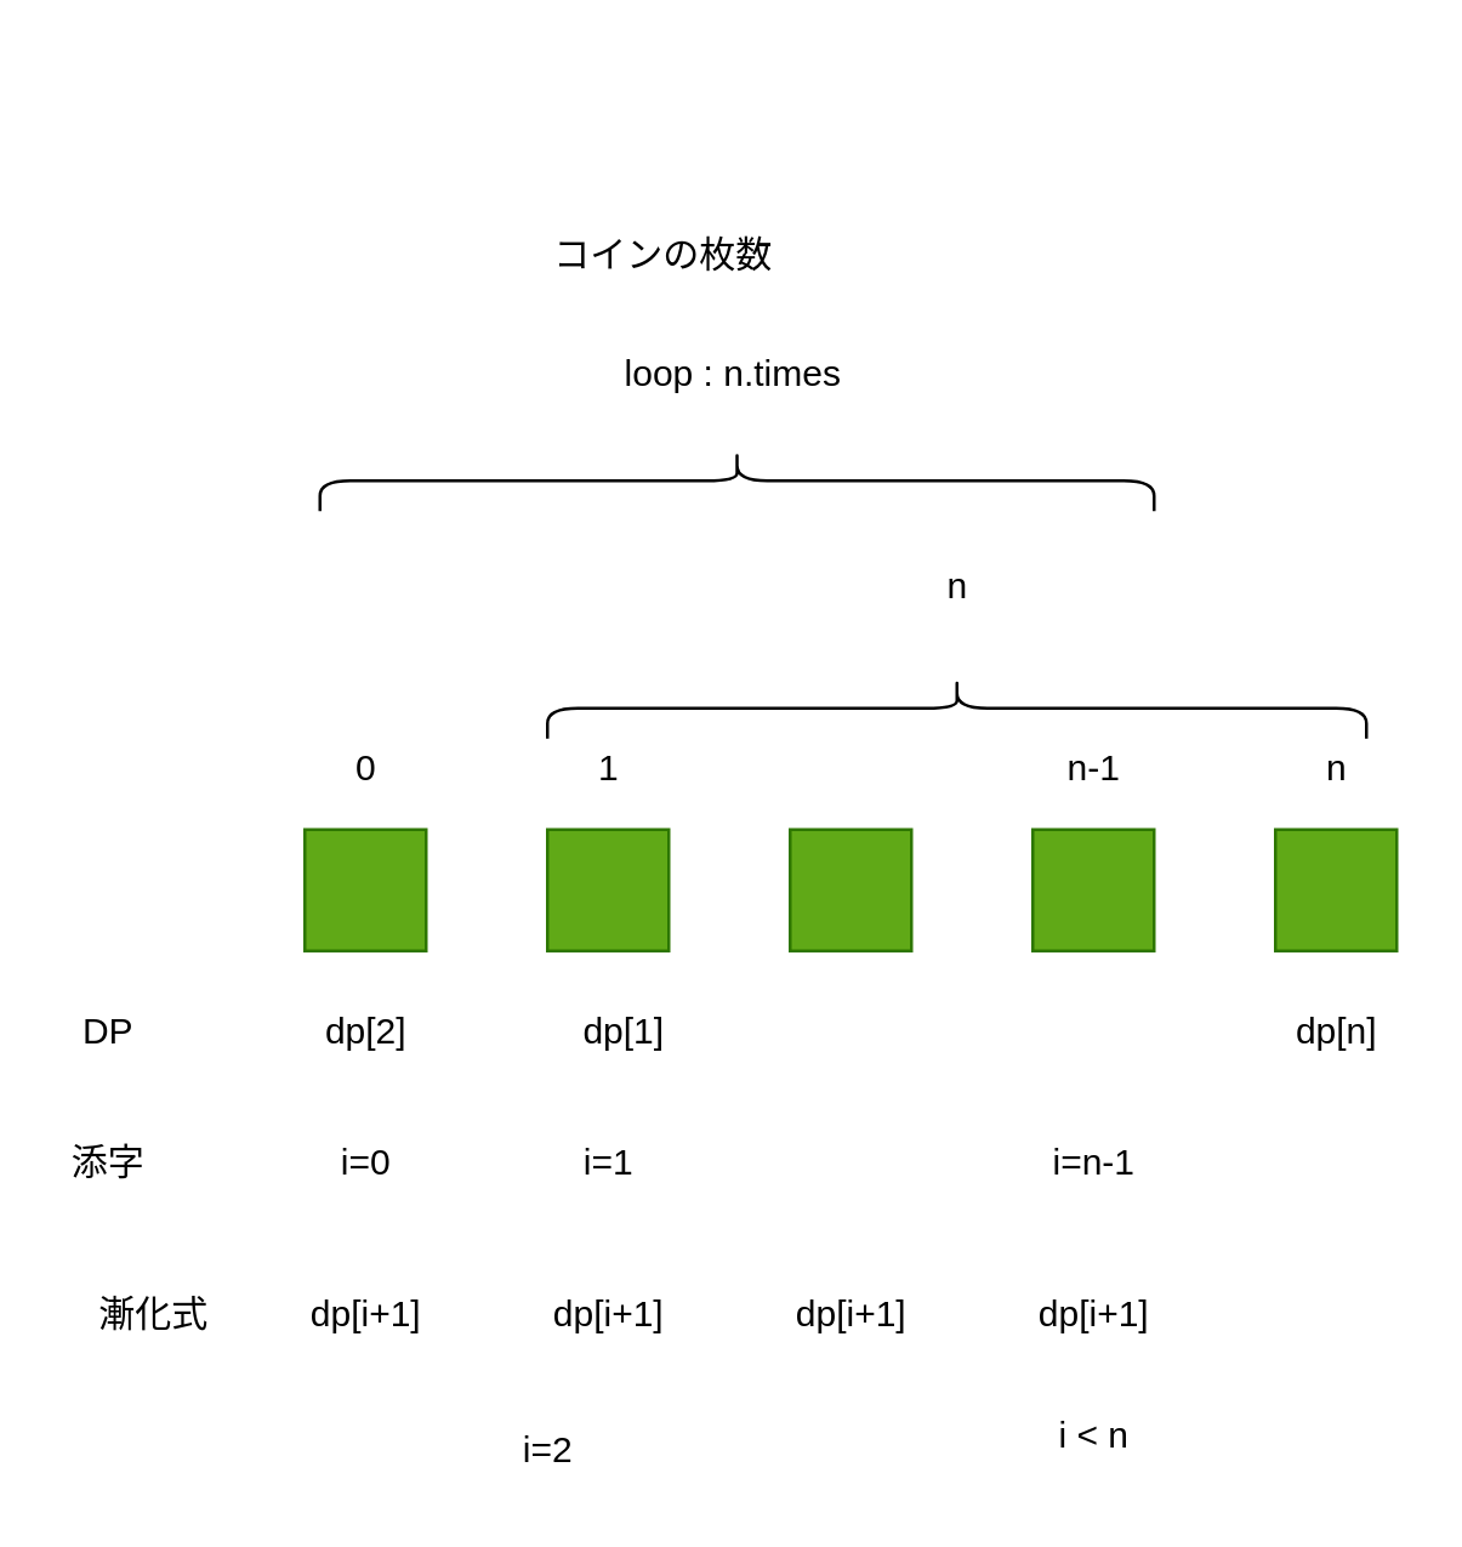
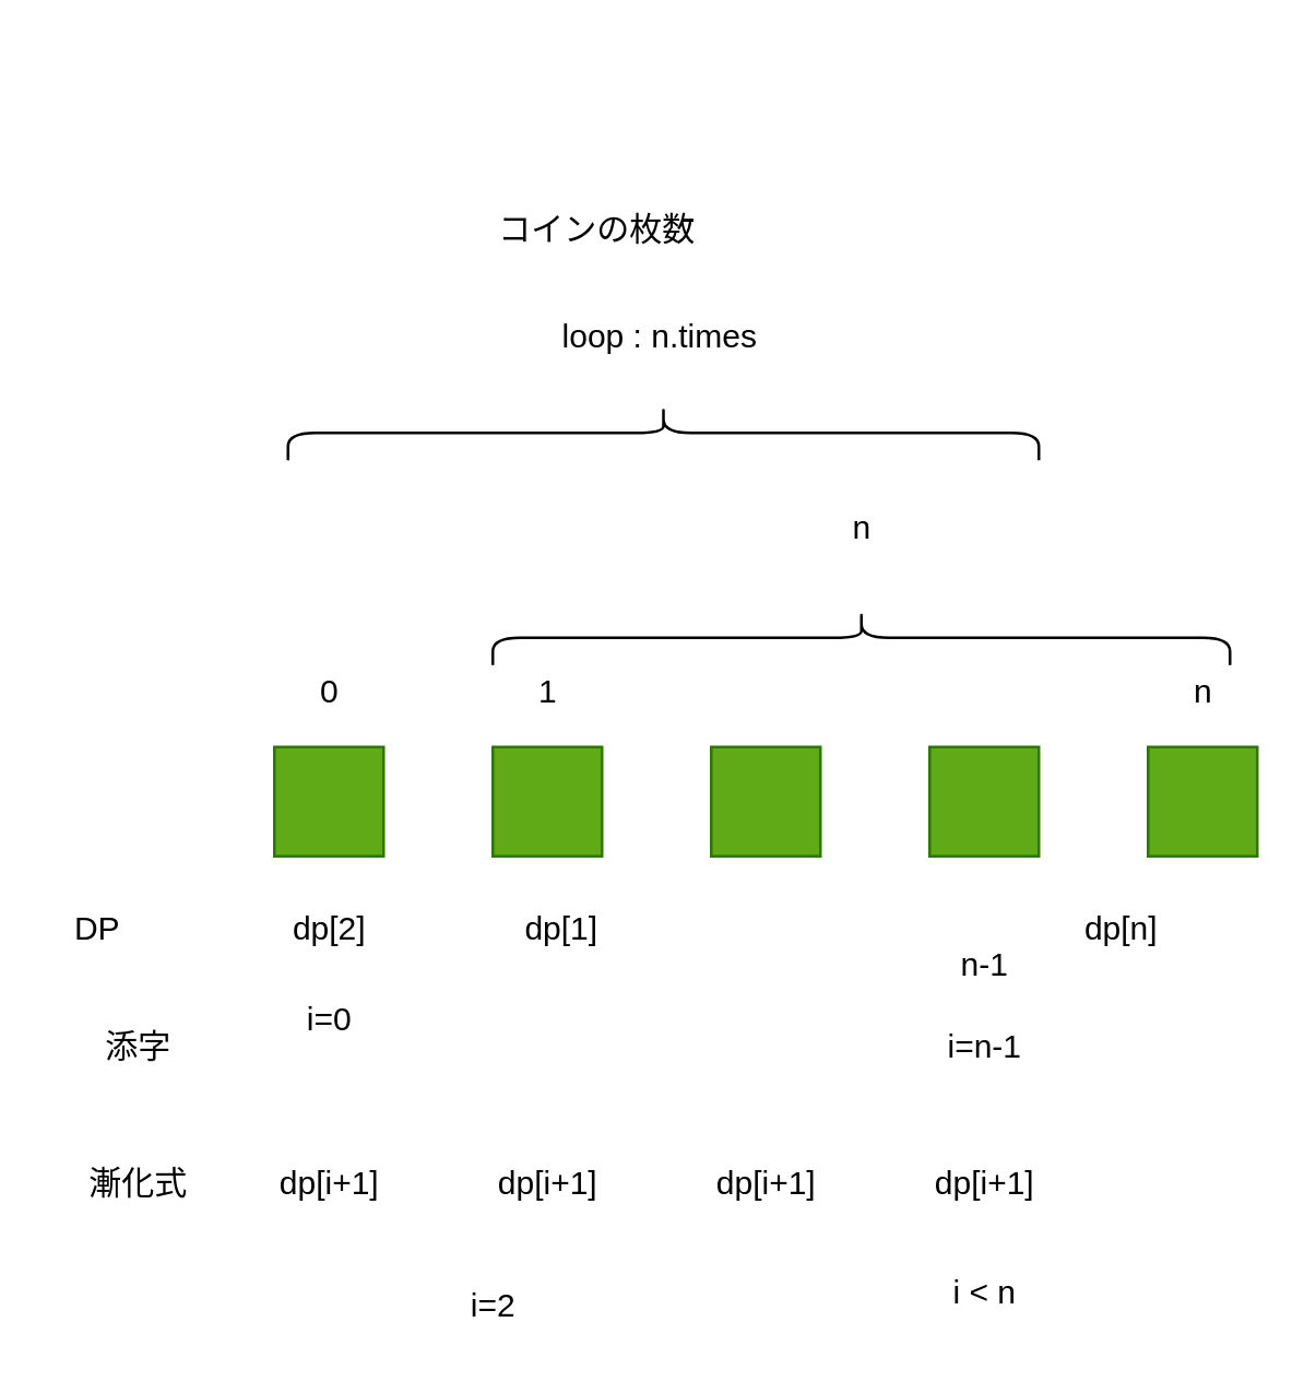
  <mxCell id="0" />
  <mxCell id="1" parent="0" />
  <mxCell id="2" value="" style="rounded=0;whiteSpace=wrap;html=1;fillColor=#60a917;strokeColor=#2D7600;fontColor=#ffffff;" vertex="1" parent="1"><mxGeometry x="100" y="273" width="40" height="40" as="geometry" /></mxCell>
  <mxCell id="3" value="" style="rounded=0;whiteSpace=wrap;html=1;fillColor=#60a917;strokeColor=#2D7600;fontColor=#ffffff;" vertex="1" parent="1"><mxGeometry x="180" y="273" width="40" height="40" as="geometry" /></mxCell>
  <mxCell id="4" value="" style="rounded=0;whiteSpace=wrap;html=1;fillColor=#60a917;strokeColor=#2D7600;fontColor=#ffffff;" vertex="1" parent="1"><mxGeometry x="260" y="273" width="40" height="40" as="geometry" /></mxCell>
  <mxCell id="5" value="" style="rounded=0;whiteSpace=wrap;html=1;fillColor=#60a917;strokeColor=#2D7600;fontColor=#ffffff;" vertex="1" parent="1"><mxGeometry x="340" y="273" width="40" height="40" as="geometry" /></mxCell>
  <mxCell id="6" value="" style="rounded=0;whiteSpace=wrap;html=1;fillColor=#60a917;strokeColor=#2D7600;fontColor=#ffffff;" vertex="1" parent="1"><mxGeometry x="420" y="273" width="40" height="40" as="geometry" /></mxCell>
  <mxCell id="7" value="n" style="text;html=1;align=center;verticalAlign=middle;resizable=0;points=[];autosize=1;" vertex="1" parent="1"><mxGeometry x="305" y="183" width="20" height="20" as="geometry" /></mxCell>
  <mxCell id="8" value="dp[2]" style="text;html=1;align=center;verticalAlign=middle;resizable=0;points=[];autosize=1;" vertex="1" parent="1"><mxGeometry x="100" y="330" width="40" height="20" as="geometry" /></mxCell>
  <mxCell id="9" value="0" style="text;html=1;align=center;verticalAlign=middle;resizable=0;points=[];autosize=1;" vertex="1" parent="1"><mxGeometry x="110" y="243" width="20" height="20" as="geometry" /></mxCell>
- <mxCell id="10" value="i=0" style="text;html=1;align=center;verticalAlign=middle;resizable=0;points=[];autosize=1;" vertex="1" parent="1"><mxGeometry x="105" y="373" width="30" height="20" as="geometry" /></mxCell>
- <mxCell id="11" value="i=1" style="text;html=1;align=center;verticalAlign=middle;resizable=0;points=[];autosize=1;" vertex="1" parent="1"><mxGeometry x="185" y="373" width="30" height="20" as="geometry" /></mxCell>
+ <mxCell id="10" value="i=0" style="text;html=1;align=center;verticalAlign=middle;resizable=0;points=[];autosize=1;" vertex="1" parent="1"><mxGeometry x="105" y="363" width="30" height="20" as="geometry" /></mxCell>
  <mxCell id="12" value="i=2" style="text;html=1;align=center;verticalAlign=middle;resizable=0;points=[];autosize=1;" vertex="1" parent="1"><mxGeometry x="165" y="468" width="30" height="20" as="geometry" /></mxCell>
  <mxCell id="13" value="i=n-1" style="text;html=1;align=center;verticalAlign=middle;resizable=0;points=[];autosize=1;" vertex="1" parent="1"><mxGeometry x="340" y="373" width="40" height="20" as="geometry" /></mxCell>
  <mxCell id="14" value="n" style="text;html=1;align=center;verticalAlign=middle;resizable=0;points=[];autosize=1;" vertex="1" parent="1"><mxGeometry x="430" y="243" width="20" height="20" as="geometry" /></mxCell>
- <mxCell id="15" value="dp[n]" style="text;html=1;align=center;verticalAlign=middle;resizable=0;points=[];autosize=1;" vertex="1" parent="1"><mxGeometry x="420" y="330" width="40" height="20" as="geometry" /></mxCell>
+ <mxCell id="15" value="dp[n]" style="text;html=1;align=center;verticalAlign=middle;resizable=0;points=[];autosize=1;" vertex="1" parent="1"><mxGeometry x="390" y="330" width="40" height="20" as="geometry" /></mxCell>
  <mxCell id="16" value="" style="shape=curlyBracket;whiteSpace=wrap;html=1;rounded=1;rotation=90;" vertex="1" parent="1"><mxGeometry x="305" y="98" width="20" height="270" as="geometry" /></mxCell>
  <mxCell id="17" value="dp[1]" style="text;html=1;align=center;verticalAlign=middle;resizable=0;points=[];autosize=1;" vertex="1" parent="1"><mxGeometry x="185" y="330" width="40" height="20" as="geometry" /></mxCell>
  <mxCell id="18" value="1" style="text;html=1;align=center;verticalAlign=middle;resizable=0;points=[];autosize=1;" vertex="1" parent="1"><mxGeometry x="190" y="243" width="20" height="20" as="geometry" /></mxCell>
  <mxCell id="19" value="dp[i+1]" style="text;html=1;align=center;verticalAlign=middle;resizable=0;points=[];autosize=1;" vertex="1" parent="1"><mxGeometry x="95" y="423" width="50" height="20" as="geometry" /></mxCell>
  <mxCell id="20" value="dp[i+1]" style="text;html=1;align=center;verticalAlign=middle;resizable=0;points=[];autosize=1;" vertex="1" parent="1"><mxGeometry x="175" y="423" width="50" height="20" as="geometry" /></mxCell>
  <mxCell id="21" value="dp[i+1]" style="text;html=1;align=center;verticalAlign=middle;resizable=0;points=[];autosize=1;" vertex="1" parent="1"><mxGeometry x="255" y="423" width="50" height="20" as="geometry" /></mxCell>
  <mxCell id="22" value="dp[i+1]" style="text;html=1;align=center;verticalAlign=middle;resizable=0;points=[];autosize=1;" vertex="1" parent="1"><mxGeometry x="335" y="423" width="50" height="20" as="geometry" /></mxCell>
  <mxCell id="23" value="i &amp;lt; n" style="text;html=1;align=center;verticalAlign=middle;resizable=0;points=[];autosize=1;" vertex="1" parent="1"><mxGeometry x="340" y="463" width="40" height="20" as="geometry" /></mxCell>
  <mxCell id="24" value="DP" style="text;html=1;align=center;verticalAlign=middle;resizable=0;points=[];autosize=1;" vertex="1" parent="1"><mxGeometry x="20" y="330" width="30" height="20" as="geometry" /></mxCell>
- <mxCell id="25" value="添字" style="text;html=1;align=center;verticalAlign=middle;resizable=0;points=[];autosize=1;" vertex="1" parent="1"><mxGeometry x="15" y="373" width="40" height="20" as="geometry" /></mxCell>
+ <mxCell id="25" value="添字" style="text;html=1;align=center;verticalAlign=middle;resizable=0;points=[];autosize=1;" vertex="1" parent="1"><mxGeometry x="30" y="373" width="40" height="20" as="geometry" /></mxCell>
  <mxCell id="26" value="漸化式" style="text;html=1;align=center;verticalAlign=middle;resizable=0;points=[];autosize=1;" vertex="1" parent="1"><mxGeometry x="25" y="423" width="50" height="20" as="geometry" /></mxCell>
  <mxCell id="27" value="" style="shape=curlyBracket;whiteSpace=wrap;html=1;rounded=1;rotation=90;" vertex="1" parent="1"><mxGeometry x="232.5" y="20.5" width="20" height="275" as="geometry" /></mxCell>
  <mxCell id="28" value="loop : n.times" style="text;html=1;align=center;verticalAlign=middle;resizable=0;points=[];autosize=1;" vertex="1" parent="1"><mxGeometry x="196" y="113" width="90" height="20" as="geometry" /></mxCell>
- <mxCell id="29" value="n-1" style="text;html=1;align=center;verticalAlign=middle;resizable=0;points=[];autosize=1;" vertex="1" parent="1"><mxGeometry x="345" y="243" width="30" height="20" as="geometry" /></mxCell>
+ <mxCell id="29" value="n-1" style="text;html=1;align=center;verticalAlign=middle;resizable=0;points=[];autosize=1;" vertex="1" parent="1"><mxGeometry x="345" y="343" width="30" height="20" as="geometry" /></mxCell>
  <mxCell id="30" value="コインの枚数" style="text;html=1;align=center;verticalAlign=middle;resizable=0;points=[];autosize=1;" vertex="1" parent="1"><mxGeometry x="173" y="74" width="90" height="20" as="geometry" /></mxCell>
